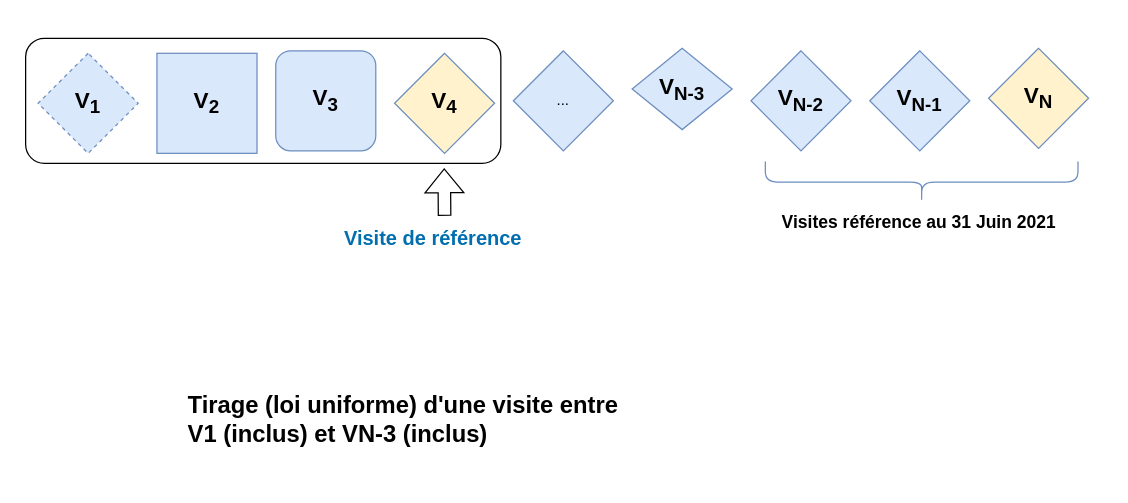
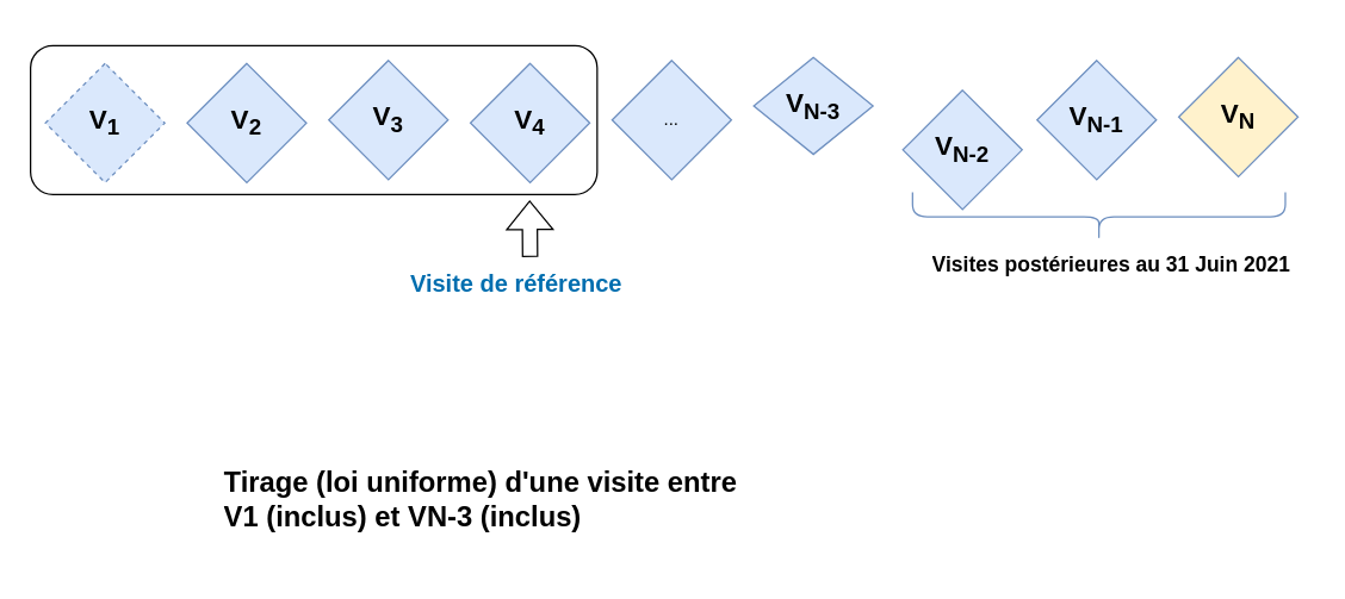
  <mxCell id="0" />
  <mxCell id="1" parent="0" />
  <mxCell id="2" value="" style="rounded=1;whiteSpace=wrap;html=1;fillColor=none;strokeWidth=1;" vertex="1" parent="1"><mxGeometry x="20" y="30" width="380" height="100" as="geometry" /></mxCell>
  <mxCell id="3" value="&lt;b&gt;&lt;font style=&quot;font-size: 18px;&quot;&gt;V&lt;sub&gt;N-3&lt;/sub&gt;&lt;/font&gt;&lt;/b&gt;" style="rhombus;whiteSpace=wrap;html=1;flipH=1;flipV=0;fillColor=#dae8fc;strokeColor=#6c8ebf;" vertex="1" parent="1"><mxGeometry x="505" y="38" width="80" height="65" as="geometry" /></mxCell>
  <mxCell id="4" value="&lt;b&gt;&lt;font style=&quot;font-size: 18px;&quot;&gt;V&lt;sub&gt;N&lt;/sub&gt;&lt;/font&gt;&lt;/b&gt;" style="rhombus;whiteSpace=wrap;html=1;flipH=1;flipV=0;fillColor=#fff2cc;strokeColor=#6c8ebf;" vertex="1" parent="1"><mxGeometry x="790" y="38" width="80" height="80" as="geometry" /></mxCell>
  <mxCell id="5" value="..." style="rhombus;whiteSpace=wrap;html=1;flipH=1;flipV=0;fillColor=#dae8fc;strokeColor=#6c8ebf;" vertex="1" parent="1"><mxGeometry x="410" y="40" width="80" height="80" as="geometry" /></mxCell>
- <mxCell id="6" value="&lt;b&gt;&lt;font style=&quot;font-size: 18px;&quot;&gt;V&lt;sub&gt;N-2&lt;/sub&gt;&lt;/font&gt;&lt;/b&gt;" style="rhombus;whiteSpace=wrap;html=1;flipH=1;flipV=0;fillColor=#dae8fc;strokeColor=#6c8ebf;" vertex="1" parent="1"><mxGeometry x="600" y="40" width="80" height="80" as="geometry" /></mxCell>
+ <mxCell id="6" value="&lt;b&gt;&lt;font style=&quot;font-size: 18px;&quot;&gt;V&lt;sub&gt;N-2&lt;/sub&gt;&lt;/font&gt;&lt;/b&gt;" style="rhombus;whiteSpace=wrap;html=1;flipH=1;flipV=0;fillColor=#dae8fc;strokeColor=#6c8ebf;" vertex="1" parent="1"><mxGeometry x="605" y="60" width="80" height="80" as="geometry" /></mxCell>
  <mxCell id="7" value="&lt;b&gt;&lt;font style=&quot;font-size: 18px;&quot;&gt;V&lt;sub&gt;N-1&lt;/sub&gt;&lt;/font&gt;&lt;/b&gt;" style="rhombus;whiteSpace=wrap;html=1;flipH=1;flipV=0;fillColor=#dae8fc;strokeColor=#6c8ebf;" vertex="1" parent="1"><mxGeometry x="695" y="40" width="80" height="80" as="geometry" /></mxCell>
- <mxCell id="8" value="&lt;b&gt;&lt;font style=&quot;font-size: 18px;&quot;&gt;V&lt;sub&gt;3&lt;/sub&gt;&lt;/font&gt;&lt;/b&gt;" style="whiteSpace=wrap;html=1;flipH=1;flipV=0;fillColor=#dae8fc;strokeColor=#6c8ebf;rounded=1;" vertex="1" parent="1"><mxGeometry x="220" y="40" width="80" height="80" as="geometry" /></mxCell>
+ <mxCell id="8" value="&lt;b&gt;&lt;font style=&quot;font-size: 18px;&quot;&gt;V&lt;sub&gt;3&lt;/sub&gt;&lt;/font&gt;&lt;/b&gt;" style="rhombus;whiteSpace=wrap;html=1;flipH=1;flipV=0;fillColor=#dae8fc;strokeColor=#6c8ebf;" vertex="1" parent="1"><mxGeometry x="220" y="40" width="80" height="80" as="geometry" /></mxCell>
  <mxCell id="9" value="&lt;b&gt;&lt;font style=&quot;font-size: 18px;&quot;&gt;V&lt;sub&gt;1&lt;/sub&gt;&lt;/font&gt;&lt;/b&gt;" style="rhombus;whiteSpace=wrap;html=1;flipH=1;flipV=0;fillColor=#dae8fc;strokeColor=#6c8ebf;dashed=1;" vertex="1" parent="1"><mxGeometry x="30" y="42" width="80" height="80" as="geometry" /></mxCell>
- <mxCell id="10" value="&lt;b&gt;&lt;font style=&quot;font-size: 18px;&quot;&gt;V&lt;sub&gt;2&lt;/sub&gt;&lt;/font&gt;&lt;/b&gt;" style="whiteSpace=wrap;html=1;flipH=1;flipV=0;fillColor=#dae8fc;strokeColor=#6c8ebf;rounded=0;" vertex="1" parent="1"><mxGeometry x="125" y="42" width="80" height="80" as="geometry" /></mxCell>
- <mxCell id="11" value="&lt;b&gt;&lt;font style=&quot;font-size: 18px;&quot;&gt;V&lt;sub&gt;4&lt;/sub&gt;&lt;/font&gt;&lt;/b&gt;" style="rhombus;whiteSpace=wrap;html=1;flipH=1;flipV=0;fillColor=#fff2cc;strokeColor=#6c8ebf;" vertex="1" parent="1"><mxGeometry x="315" y="42" width="80" height="80" as="geometry" /></mxCell>
+ <mxCell id="10" value="&lt;b&gt;&lt;font style=&quot;font-size: 18px;&quot;&gt;V&lt;sub&gt;2&lt;/sub&gt;&lt;/font&gt;&lt;/b&gt;" style="rhombus;whiteSpace=wrap;html=1;flipH=1;flipV=0;fillColor=#dae8fc;strokeColor=#6c8ebf;" vertex="1" parent="1"><mxGeometry x="125" y="42" width="80" height="80" as="geometry" /></mxCell>
+ <mxCell id="11" value="&lt;b&gt;&lt;font style=&quot;font-size: 18px;&quot;&gt;V&lt;sub&gt;4&lt;/sub&gt;&lt;/font&gt;&lt;/b&gt;" style="rhombus;whiteSpace=wrap;html=1;flipH=1;flipV=0;fillColor=#dae8fc;strokeColor=#6c8ebf;" vertex="1" parent="1"><mxGeometry x="315" y="42" width="80" height="80" as="geometry" /></mxCell>
  <mxCell id="12" value="" style="shape=curlyBracket;whiteSpace=wrap;html=1;rounded=1;labelPosition=left;verticalLabelPosition=middle;align=right;verticalAlign=middle;flipV=1;rotation=-90;fillColor=#dae8fc;strokeColor=#6c8ebf;" vertex="1" parent="1"><mxGeometry x="720" y="20" width="33" height="250" as="geometry" /></mxCell>
- <mxCell id="13" value="&lt;h1 style=&quot;font-size: 14px;&quot;&gt;Visites référence au 31 Juin 2021&lt;br&gt;&lt;/h1&gt;&lt;p&gt;&lt;br&gt;&lt;/p&gt;" style="text;html=1;strokeColor=none;fillColor=none;spacing=5;spacingTop=-20;whiteSpace=wrap;overflow=hidden;rounded=0;" vertex="1" parent="1"><mxGeometry x="620" y="170" width="260" height="20" as="geometry" /></mxCell>
+ <mxCell id="13" value="&lt;h1 style=&quot;font-size: 14px;&quot;&gt;Visites postérieures au 31 Juin 2021&lt;br&gt;&lt;/h1&gt;&lt;p&gt;&lt;br&gt;&lt;/p&gt;" style="text;html=1;strokeColor=none;fillColor=none;spacing=5;spacingTop=-20;whiteSpace=wrap;overflow=hidden;rounded=0;" vertex="1" parent="1"><mxGeometry x="620" y="170" width="260" height="20" as="geometry" /></mxCell>
  <mxCell id="14" value="&lt;h1 style=&quot;font-size: 19px;&quot;&gt;Tirage (loi uniforme) d'une visite entre V1 (inclus) et VN-3 (inclus) &lt;br&gt;&lt;/h1&gt;&lt;p&gt;&lt;br&gt;&lt;/p&gt;" style="text;html=1;strokeColor=none;fillColor=none;spacing=5;spacingTop=-20;whiteSpace=wrap;overflow=hidden;rounded=0;" vertex="1" parent="1"><mxGeometry x="145" y="310" width="360" height="70" as="geometry" /></mxCell>
  <mxCell id="15" value="&lt;h1 style=&quot;font-size: 16px;&quot;&gt;&lt;font style=&quot;font-size: 16px;&quot; color=&quot;#006eaf&quot;&gt;Visite de référence&lt;/font&gt;&lt;br&gt;&lt;/h1&gt;&lt;p&gt;&lt;br&gt;&lt;/p&gt;" style="text;html=1;strokeColor=none;fillColor=none;spacing=5;spacingTop=-20;whiteSpace=wrap;overflow=hidden;rounded=0;" vertex="1" parent="1"><mxGeometry x="270" y="180" width="170" height="30" as="geometry" /></mxCell>
  <mxCell id="16" value="" style="shape=flexArrow;endArrow=classic;html=1;rounded=0;" edge="1" parent="1"><mxGeometry width="50" height="50" relative="1" as="geometry"><mxPoint x="355" y="172" as="sourcePoint" /><mxPoint x="354.72" y="134" as="targetPoint" /></mxGeometry></mxCell>
